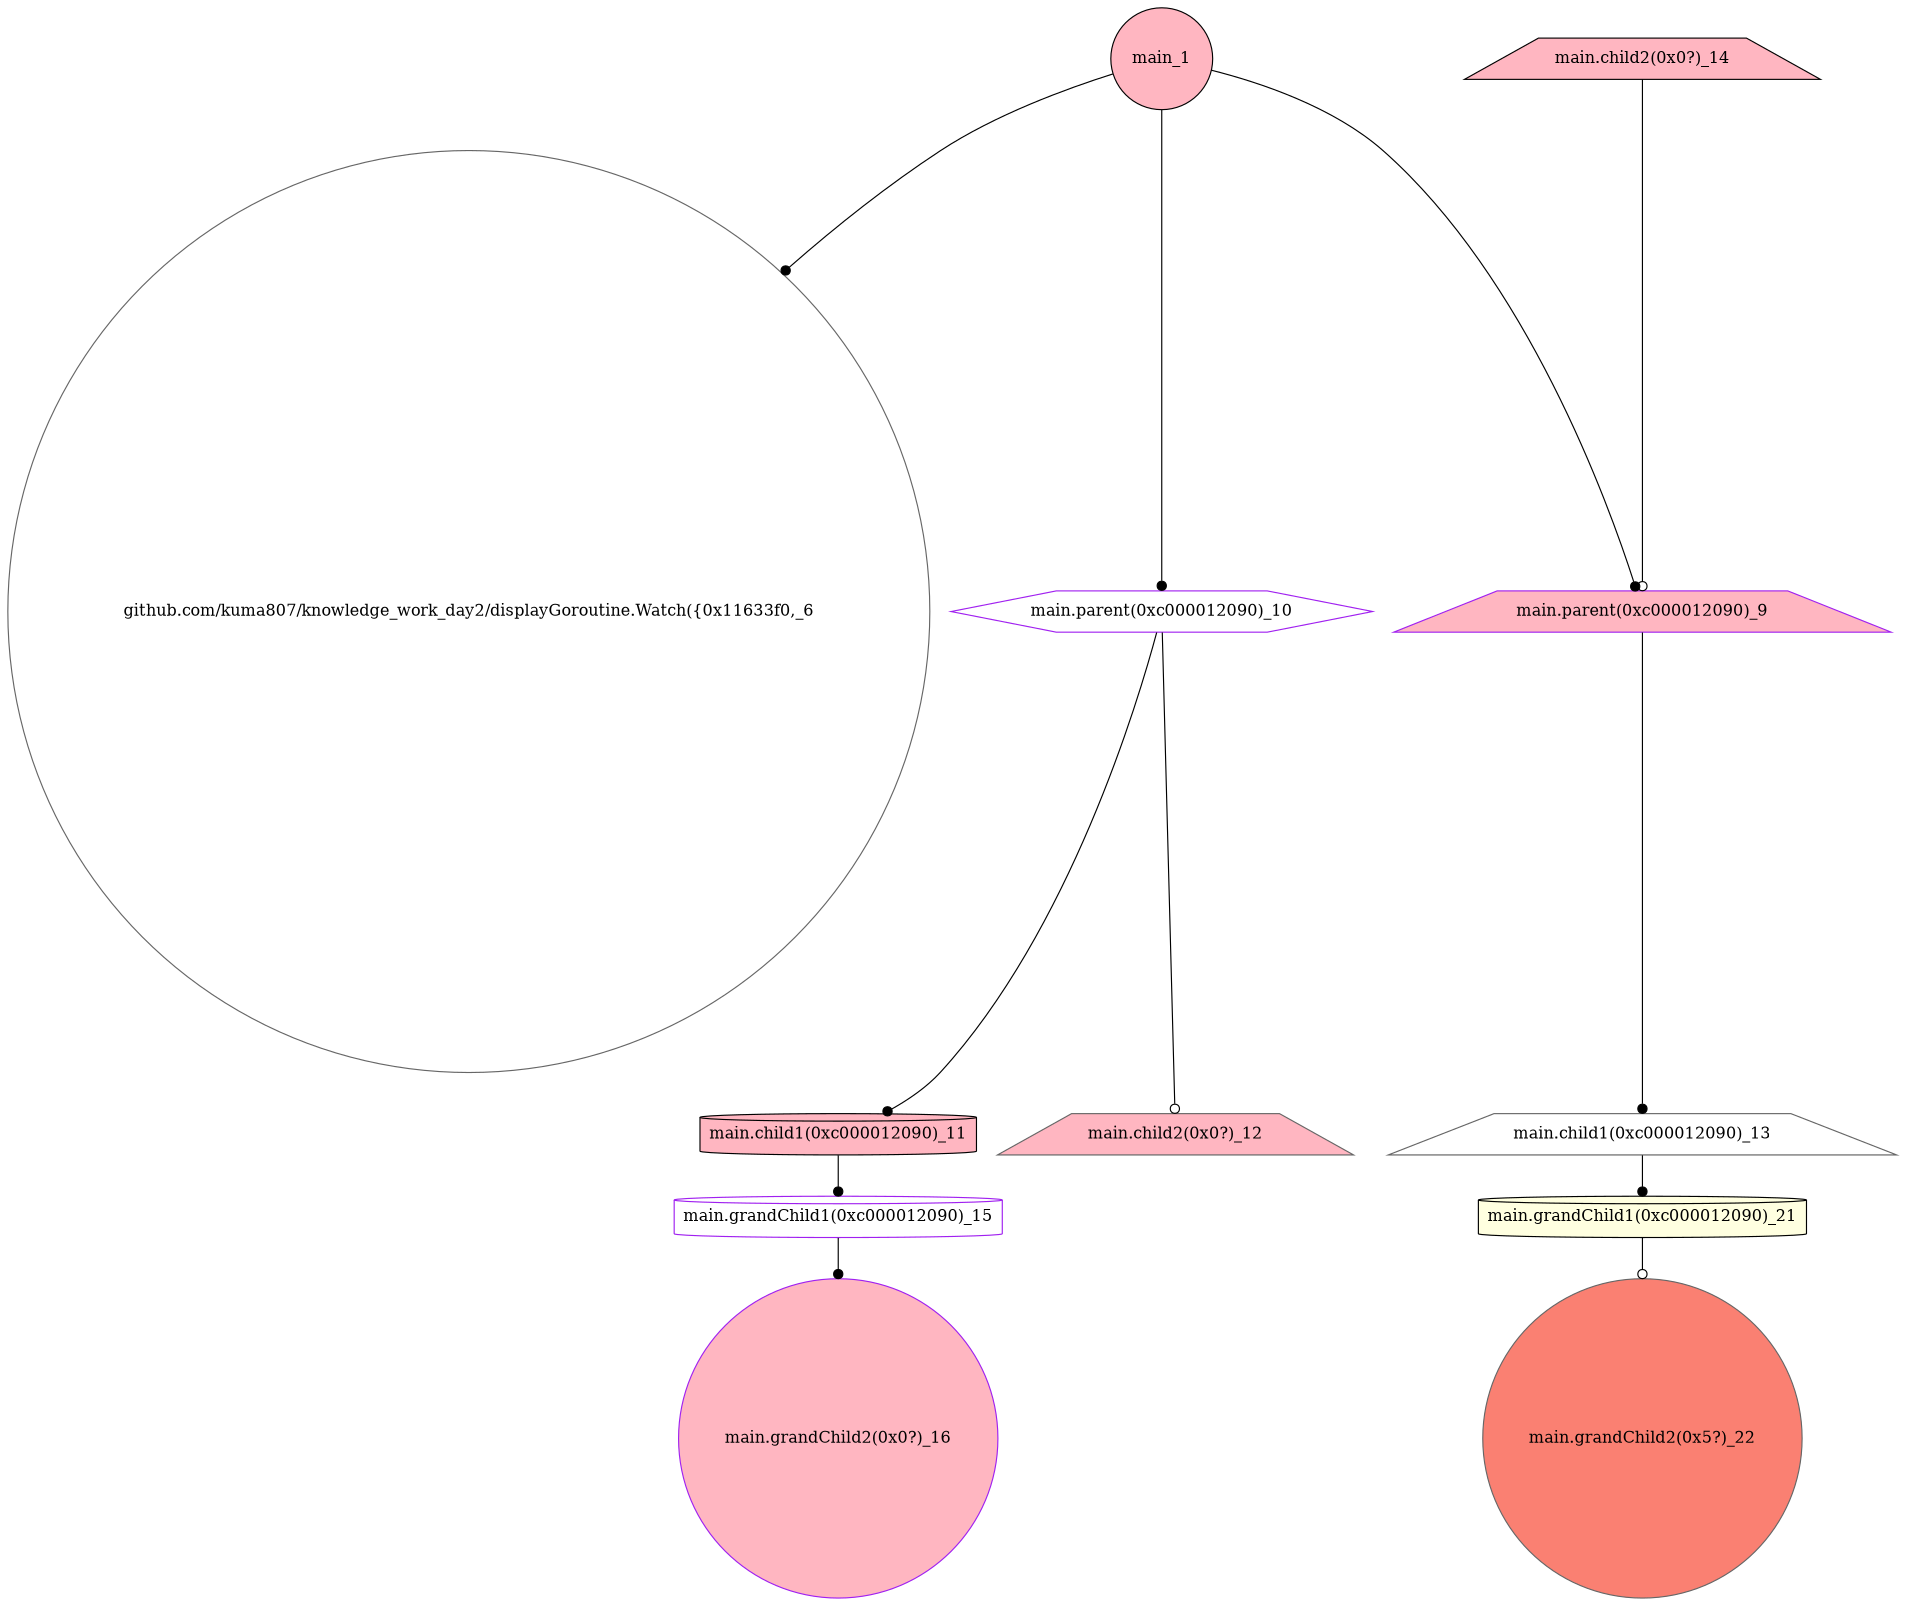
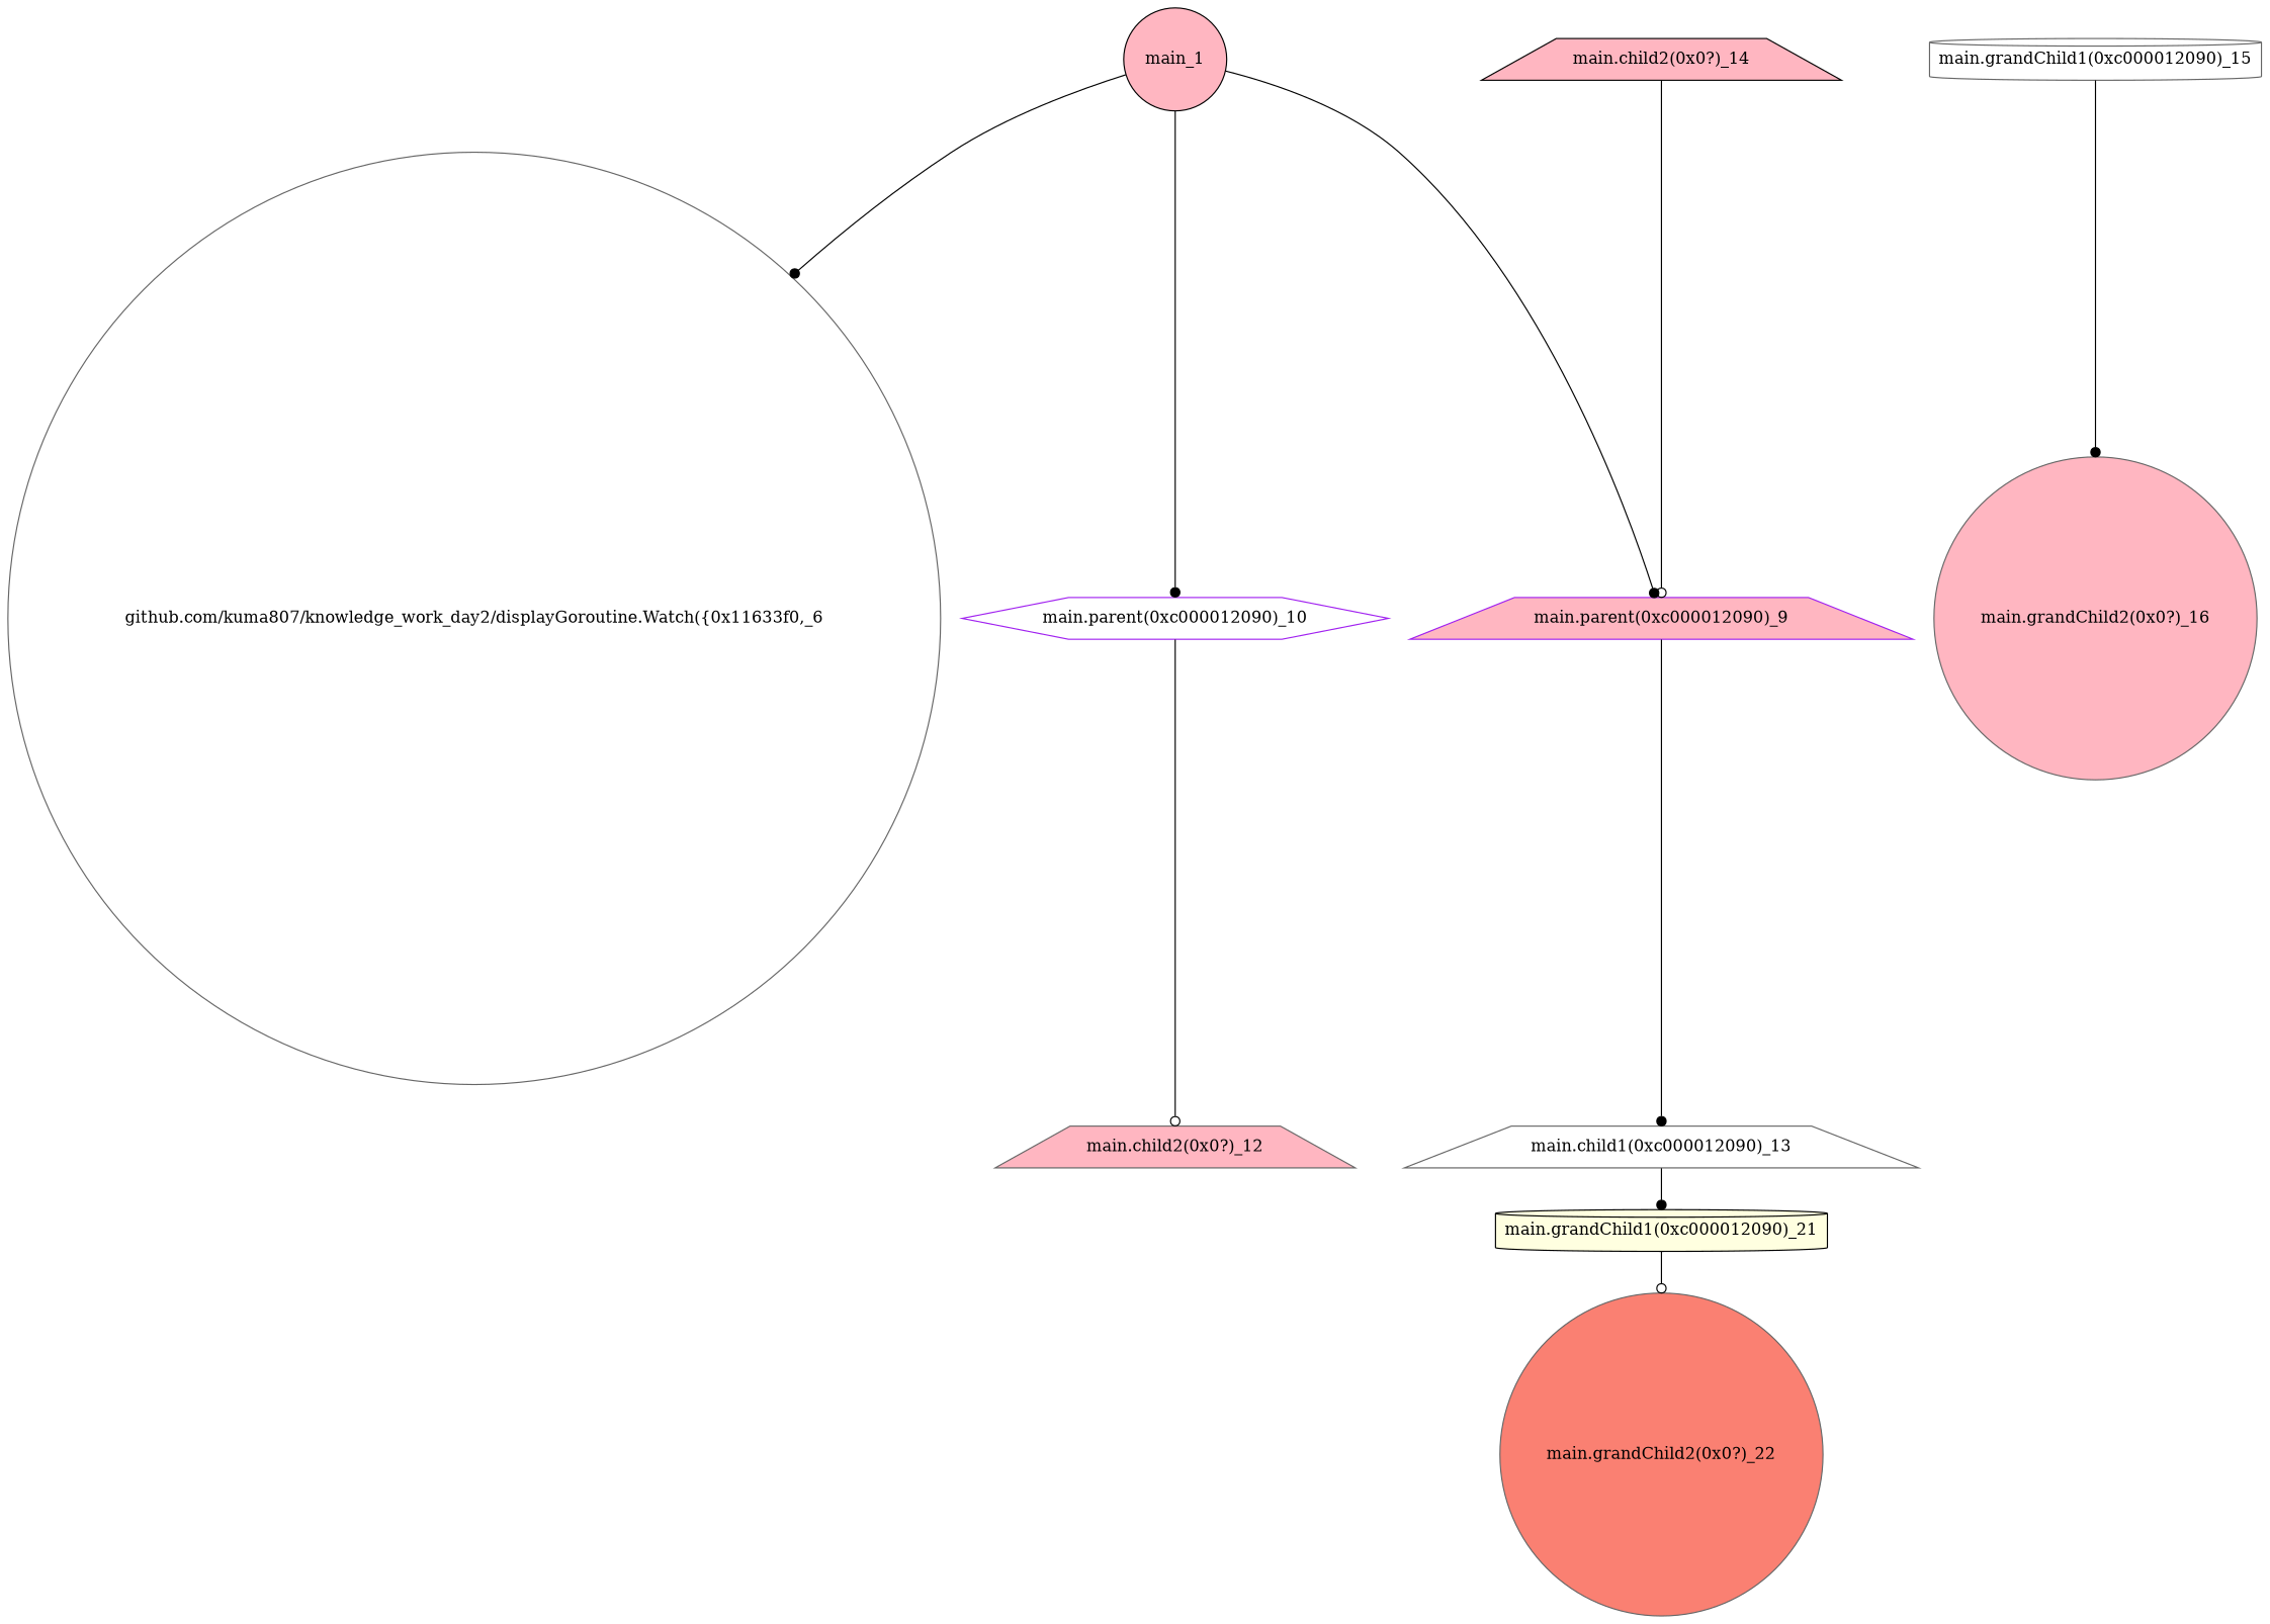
  digraph {
    node [color=black fillcolor=lightpink shape=circle style="solid,filled"]
    edge [arrowhead=dot]
    main_1
    "github.com/kuma807/knowledge_work_day2/displayGoroutine.Watch({0x11633f0,_6" [color=gray40 fillcolor=white]
    "main.parent(0xc000012090)_9" [color=purple shape=trapezium]
    "main.parent(0xc000012090)_10" [color=purple fillcolor=white shape=hexagon]
    "main.child1(0xc000012090)_13" [color=gray40 fillcolor=white shape=trapezium]
-   "main.child1(0xc000012090)_11" [shape=cylinder]
    "main.child2(0x0?)_12" [color=gray40 shape=trapezium]
    "main.grandChild1(0xc000012090)_21" [fillcolor=lightyellow shape=cylinder]
    "main.child2(0x0?)_14" [shape=trapezium]
-   "main.grandChild1(0xc000012090)_15" [color=purple fillcolor=white shape=cylinder]
-   "main.grandChild2(0x0?)_16" [color=purple]
-   "main.grandChild2(0x0?)_22" [color=gray40 fillcolor=salmon label="main.grandChild2(0x5?)_22"]
+   "main.grandChild1(0xc000012090)_15" [color=gray40 fillcolor=white shape=cylinder]
+   "main.grandChild2(0x0?)_16" [color=gray40]
+   "main.grandChild2(0x0?)_22" [color=gray40 fillcolor=salmon]
    main_1 -> "github.com/kuma807/knowledge_work_day2/displayGoroutine.Watch({0x11633f0,_6"
    main_1 -> "main.parent(0xc000012090)_9"
    main_1 -> "main.parent(0xc000012090)_10"
    "main.parent(0xc000012090)_9" -> "main.child1(0xc000012090)_13"
-   "main.parent(0xc000012090)_10" -> "main.child1(0xc000012090)_11"
    "main.parent(0xc000012090)_10" -> "main.child2(0x0?)_12" [arrowhead=odot]
    "main.child1(0xc000012090)_13" -> "main.grandChild1(0xc000012090)_21"
-   "main.child1(0xc000012090)_11" -> "main.grandChild1(0xc000012090)_15"
    "main.grandChild1(0xc000012090)_21" -> "main.grandChild2(0x0?)_22" [arrowhead=odot]
    "main.child2(0x0?)_14" -> "main.parent(0xc000012090)_9" [arrowhead=odot]
    "main.grandChild1(0xc000012090)_15" -> "main.grandChild2(0x0?)_16"
  }
